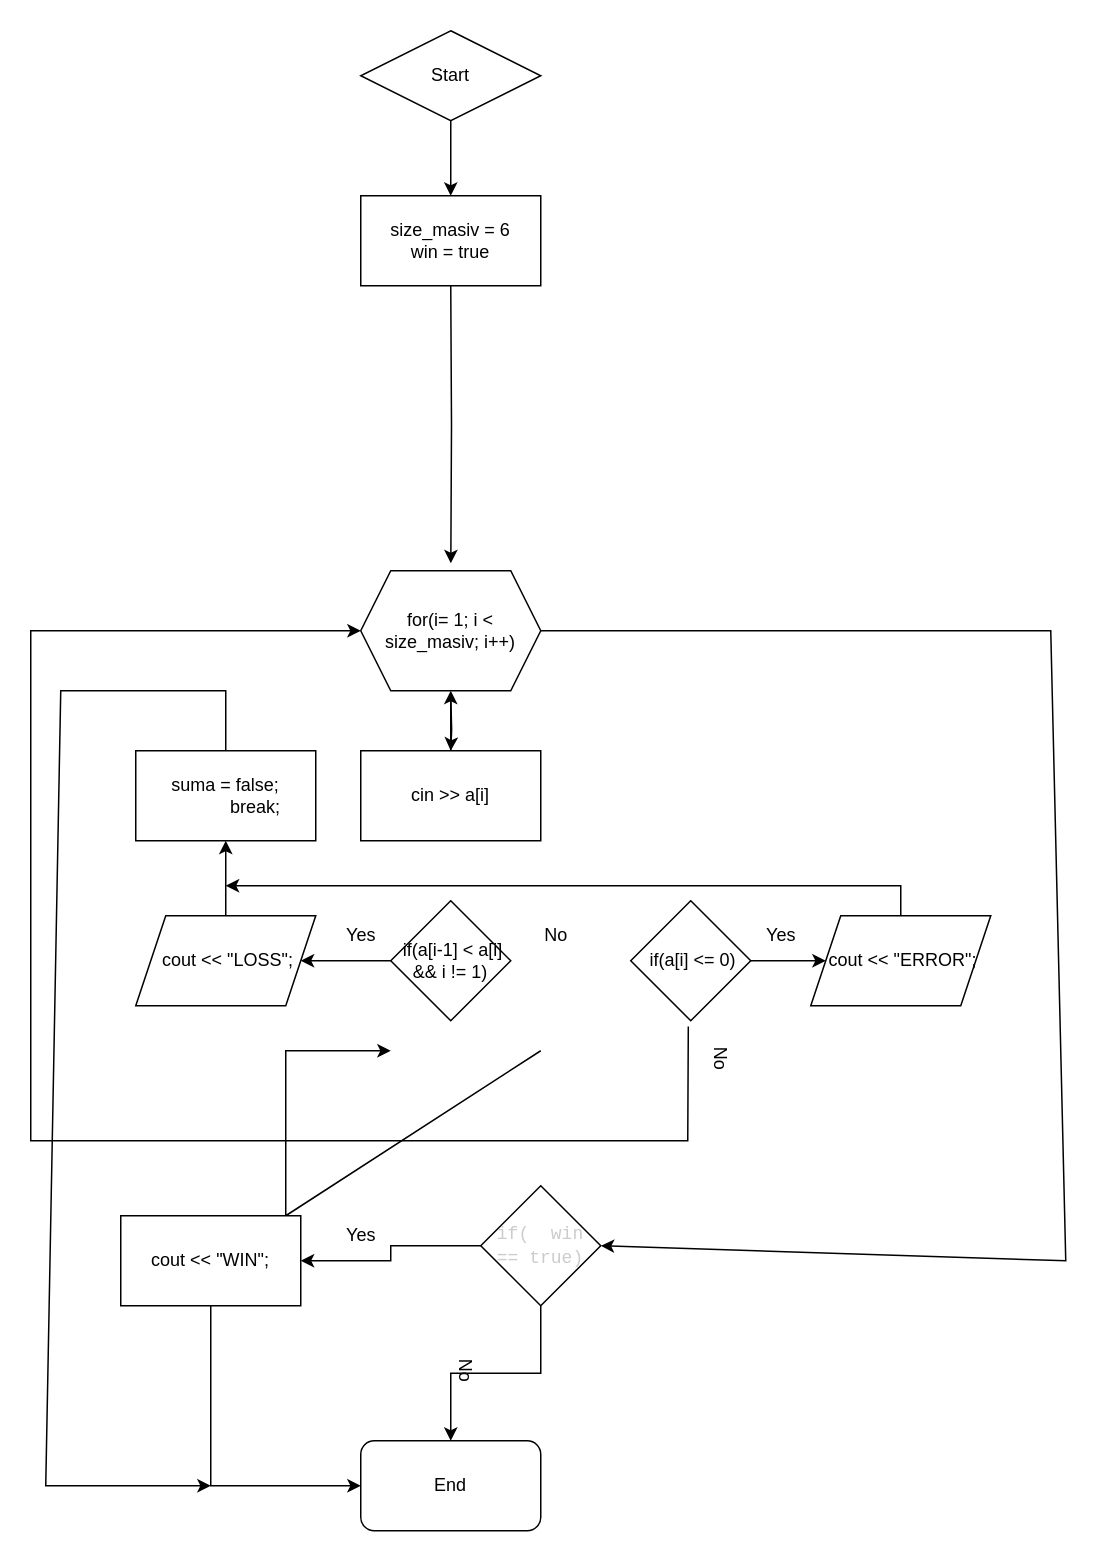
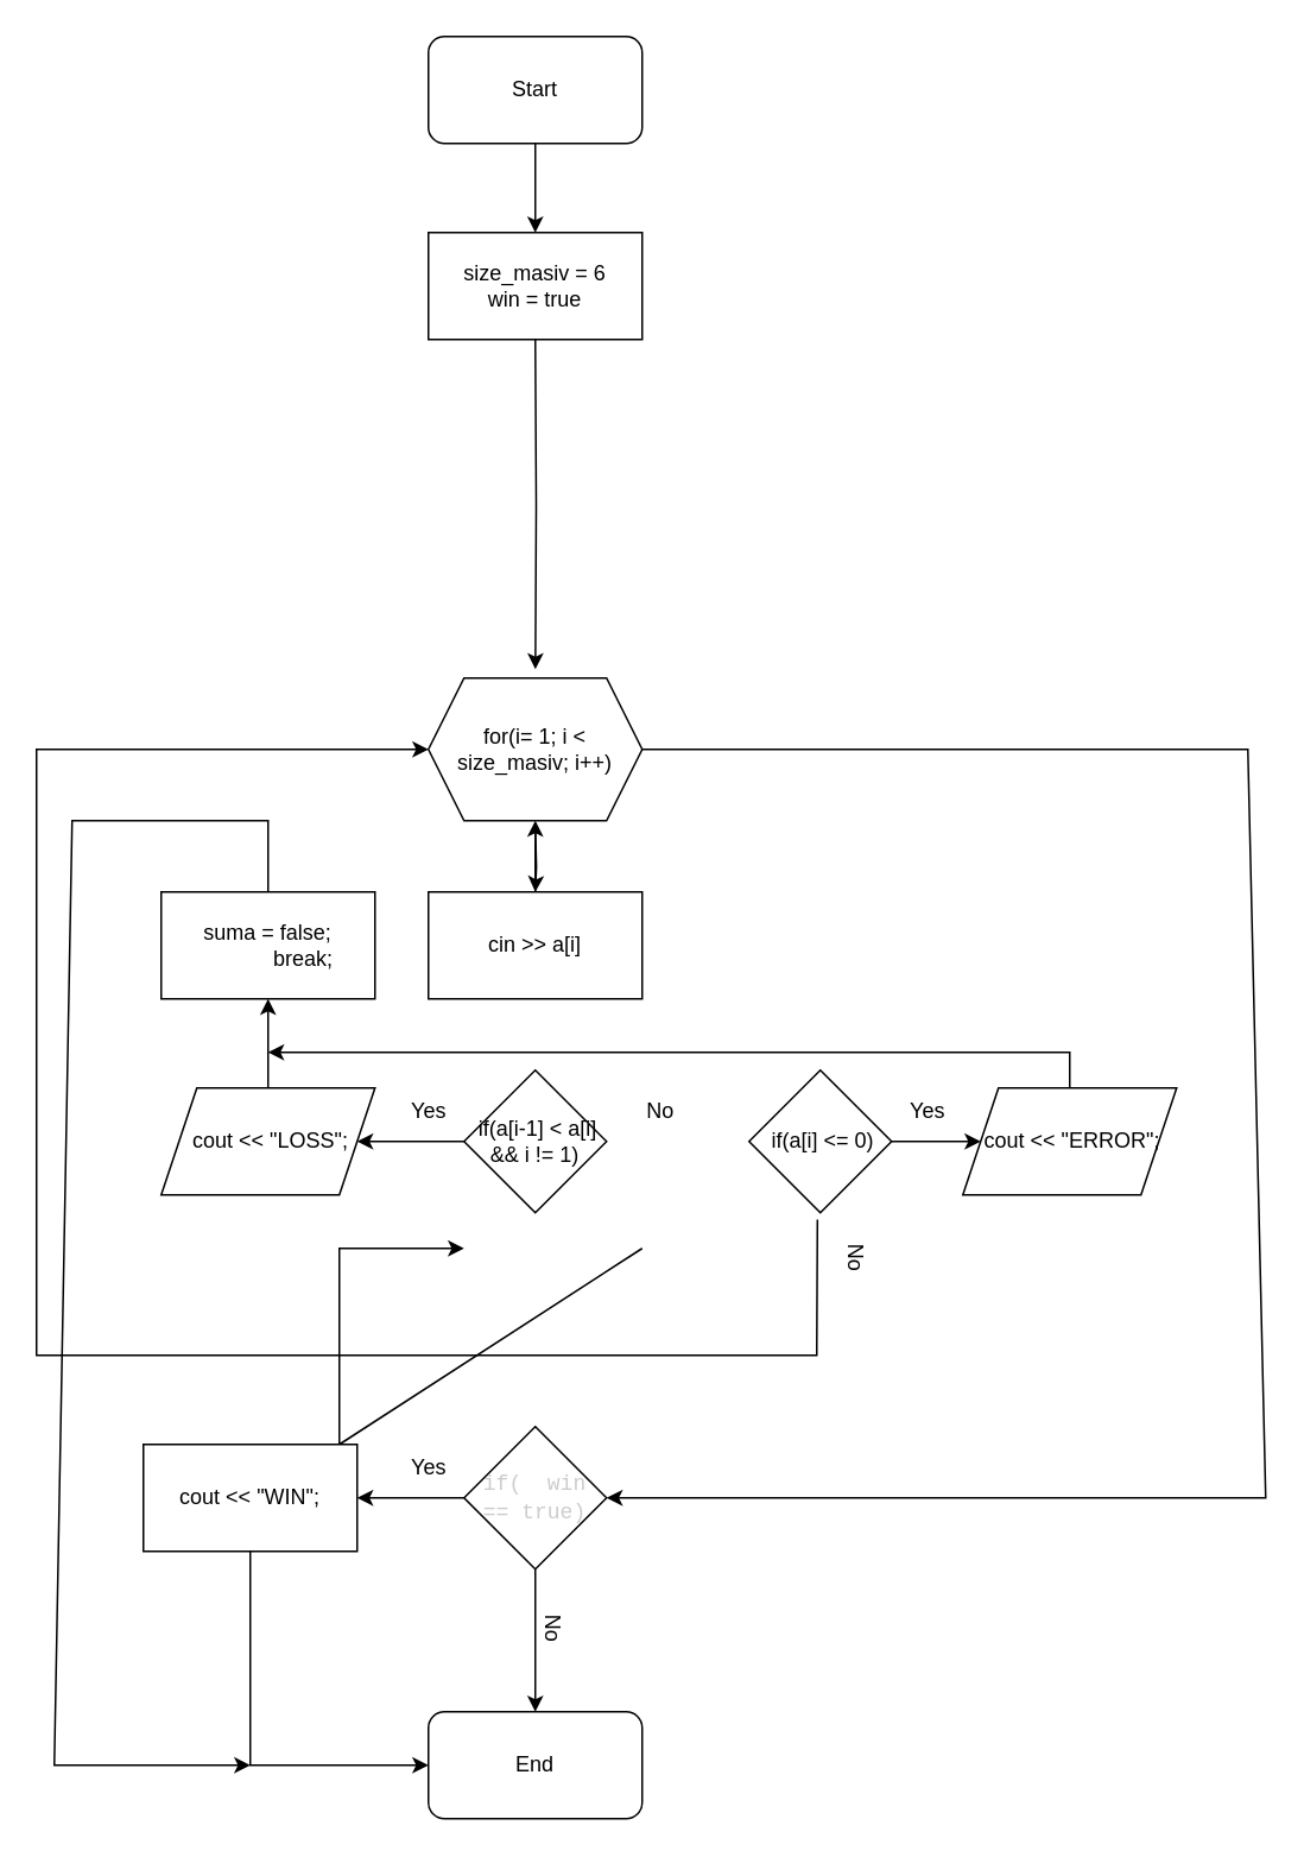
  <mxCell id="0" />
  <mxCell id="1" parent="0" />
  <mxCell id="2" style="edgeStyle=orthogonalEdgeStyle;rounded=0;orthogonalLoop=1;jettySize=auto;html=1;exitX=0.5;exitY=1;exitDx=0;exitDy=0;entryX=0.5;entryY=0;entryDx=0;entryDy=0;" parent="1" source="3" edge="1"><mxGeometry relative="1" as="geometry"><mxPoint x="300" y="130" as="targetPoint" /></mxGeometry></mxCell>
- <mxCell id="3" value="Start" style="rhombus;whiteSpace=wrap;html=1;" parent="1" vertex="1"><mxGeometry x="240" y="20" width="120" height="60" as="geometry" /></mxCell>
+ <mxCell id="3" value="Start" style="rounded=1;whiteSpace=wrap;html=1;" parent="1" vertex="1"><mxGeometry x="240" y="20" width="120" height="60" as="geometry" /></mxCell>
  <mxCell id="4" value="" style="edgeStyle=orthogonalEdgeStyle;rounded=0;orthogonalLoop=1;jettySize=auto;html=1;" parent="1" edge="1"><mxGeometry relative="1" as="geometry"><mxPoint x="300" y="190" as="sourcePoint" /><mxPoint x="300.053" y="375.059" as="targetPoint" /></mxGeometry></mxCell>
  <mxCell id="5" value="" style="endArrow=classic;html=1;rounded=0;exitX=0;exitY=0.5;exitDx=0;exitDy=0;entryX=0;entryY=0.5;entryDx=0;entryDy=0;" edge="1" parent="1"><mxGeometry width="50" height="50" relative="1" as="geometry"><mxPoint x="360" y="700" as="sourcePoint" /><mxPoint x="260" y="700" as="targetPoint" /><Array as="points"><mxPoint x="190" y="810" /><mxPoint x="190" y="700" /></Array></mxGeometry></mxCell>
  <mxCell id="6" value="size_masiv = 6&lt;br&gt;win = true" style="rounded=0;whiteSpace=wrap;html=1;" vertex="1" parent="1"><mxGeometry x="240" y="130" width="120" height="60" as="geometry" /></mxCell>
  <mxCell id="7" value="" style="edgeStyle=orthogonalEdgeStyle;rounded=0;orthogonalLoop=1;jettySize=auto;html=1;" edge="1" parent="1" target="9"><mxGeometry relative="1" as="geometry"><mxPoint x="300.053" y="464.941" as="sourcePoint" /></mxGeometry></mxCell>
  <mxCell id="8" value="" style="edgeStyle=orthogonalEdgeStyle;rounded=0;orthogonalLoop=1;jettySize=auto;html=1;" edge="1" parent="1" source="9" target="10"><mxGeometry relative="1" as="geometry" /></mxCell>
  <mxCell id="9" value="cin &amp;gt;&amp;gt; a[i]" style="rounded=0;whiteSpace=wrap;html=1;" vertex="1" parent="1"><mxGeometry x="240" y="500" width="120" height="60" as="geometry" /></mxCell>
  <mxCell id="10" value="for(i= 1; i &amp;lt; size_masiv; i++)" style="shape=hexagon;perimeter=hexagonPerimeter2;whiteSpace=wrap;html=1;fixedSize=1;" vertex="1" parent="1"><mxGeometry x="240" y="380" width="120" height="80" as="geometry" /></mxCell>
  <mxCell id="11" value="" style="edgeStyle=orthogonalEdgeStyle;rounded=0;orthogonalLoop=1;jettySize=auto;html=1;" edge="1" parent="1" source="12"><mxGeometry relative="1" as="geometry"><mxPoint x="200" y="640" as="targetPoint" /></mxGeometry></mxCell>
  <mxCell id="12" value="&amp;nbsp;if(a[i-1] &amp;lt; a[i] &amp;amp;&amp;amp; i != 1)" style="rhombus;whiteSpace=wrap;html=1;" vertex="1" parent="1"><mxGeometry x="260" y="600" width="80" height="80" as="geometry" /></mxCell>
  <mxCell id="13" value="" style="edgeStyle=orthogonalEdgeStyle;rounded=0;orthogonalLoop=1;jettySize=auto;html=1;" edge="1" parent="1" source="14" target="15"><mxGeometry relative="1" as="geometry" /></mxCell>
  <mxCell id="14" value="&amp;nbsp;cout &amp;lt;&amp;lt; &quot;LOSS&quot;;" style="shape=parallelogram;perimeter=parallelogramPerimeter;whiteSpace=wrap;html=1;fixedSize=1;" vertex="1" parent="1"><mxGeometry x="90" y="610" width="120" height="60" as="geometry" /></mxCell>
  <mxCell id="15" value="&lt;div&gt;suma = false;&lt;/div&gt;&lt;div&gt;&amp;nbsp; &amp;nbsp; &amp;nbsp; &amp;nbsp; &amp;nbsp; &amp;nbsp; break;&lt;/div&gt;" style="rounded=0;whiteSpace=wrap;html=1;" vertex="1" parent="1"><mxGeometry x="90" y="500" width="120" height="60" as="geometry" /></mxCell>
  <mxCell id="16" value="Yes" style="text;html=1;align=center;verticalAlign=middle;resizable=0;points=[];autosize=1;strokeColor=none;fillColor=none;" vertex="1" parent="1"><mxGeometry x="220" y="608" width="40" height="30" as="geometry" /></mxCell>
  <mxCell id="17" value="" style="edgeStyle=orthogonalEdgeStyle;rounded=0;orthogonalLoop=1;jettySize=auto;html=1;" edge="1" parent="1" source="18" target="21"><mxGeometry relative="1" as="geometry" /></mxCell>
  <mxCell id="18" value="&amp;nbsp;if(a[i] &amp;lt;= 0)" style="rhombus;whiteSpace=wrap;html=1;" vertex="1" parent="1"><mxGeometry x="420" y="600" width="80" height="80" as="geometry" /></mxCell>
  <mxCell id="19" value="No" style="text;html=1;align=center;verticalAlign=middle;resizable=0;points=[];autosize=1;strokeColor=none;fillColor=none;" vertex="1" parent="1"><mxGeometry x="350" y="608" width="40" height="30" as="geometry" /></mxCell>
  <mxCell id="20" value="" style="edgeStyle=orthogonalEdgeStyle;rounded=0;orthogonalLoop=1;jettySize=auto;html=1;" edge="1" parent="1" source="21"><mxGeometry relative="1" as="geometry"><mxPoint x="150" y="590" as="targetPoint" /><Array as="points"><mxPoint x="600" y="590" /></Array></mxGeometry></mxCell>
  <mxCell id="21" value="&amp;nbsp;cout &amp;lt;&amp;lt; &quot;ERROR&quot;;" style="shape=parallelogram;perimeter=parallelogramPerimeter;whiteSpace=wrap;html=1;fixedSize=1;" vertex="1" parent="1"><mxGeometry x="540" y="610" width="120" height="60" as="geometry" /></mxCell>
  <mxCell id="22" value="Yes" style="text;html=1;align=center;verticalAlign=middle;resizable=0;points=[];autosize=1;strokeColor=none;fillColor=none;" vertex="1" parent="1"><mxGeometry x="500" y="608" width="40" height="30" as="geometry" /></mxCell>
  <mxCell id="23" value="No" style="text;html=1;align=center;verticalAlign=middle;resizable=0;points=[];autosize=1;strokeColor=none;fillColor=none;rotation=90;" vertex="1" parent="1"><mxGeometry x="460" y="690" width="40" height="30" as="geometry" /></mxCell>
  <mxCell id="24" value="" style="edgeStyle=orthogonalEdgeStyle;rounded=0;orthogonalLoop=1;jettySize=auto;html=1;" edge="1" parent="1" source="26" target="27"><mxGeometry relative="1" as="geometry" /></mxCell>
  <mxCell id="25" value="" style="edgeStyle=orthogonalEdgeStyle;rounded=0;orthogonalLoop=1;jettySize=auto;html=1;" edge="1" parent="1" source="26" target="29"><mxGeometry relative="1" as="geometry" /></mxCell>
- <mxCell id="26" value="&lt;font face=&quot;Consolas, Courier New, monospace&quot; color=&quot;#cccccc&quot;&gt;if(&amp;nbsp; win == true)&lt;/font&gt;" style="rhombus;whiteSpace=wrap;html=1;" vertex="1" parent="1"><mxGeometry x="320" y="790" width="80" height="80" as="geometry" /></mxCell>
+ <mxCell id="26" value="&lt;font face=&quot;Consolas, Courier New, monospace&quot; color=&quot;#cccccc&quot;&gt;if(&amp;nbsp; win == true)&lt;/font&gt;" style="rhombus;whiteSpace=wrap;html=1;" vertex="1" parent="1"><mxGeometry x="260" y="800" width="80" height="80" as="geometry" /></mxCell>
  <mxCell id="27" value="cout &amp;lt;&amp;lt; &quot;WIN&quot;;" style="rounded=0;whiteSpace=wrap;html=1;" vertex="1" parent="1"><mxGeometry x="80" y="810" width="120" height="60" as="geometry" /></mxCell>
  <mxCell id="28" value="Yes" style="text;html=1;align=center;verticalAlign=middle;resizable=0;points=[];autosize=1;strokeColor=none;fillColor=none;" vertex="1" parent="1"><mxGeometry x="220" y="808" width="40" height="30" as="geometry" /></mxCell>
  <mxCell id="29" value="End" style="rounded=1;whiteSpace=wrap;html=1;" vertex="1" parent="1"><mxGeometry x="240" y="960" width="120" height="60" as="geometry" /></mxCell>
  <mxCell id="30" value="No" style="text;html=1;align=center;verticalAlign=middle;resizable=0;points=[];autosize=1;strokeColor=none;fillColor=none;rotation=90;" vertex="1" parent="1"><mxGeometry x="290" y="898" width="40" height="30" as="geometry" /></mxCell>
  <mxCell id="31" value="" style="endArrow=classic;html=1;rounded=0;exitX=0.5;exitY=1;exitDx=0;exitDy=0;entryX=0;entryY=0.5;entryDx=0;entryDy=0;" edge="1" parent="1" source="27" target="29"><mxGeometry width="50" height="50" relative="1" as="geometry"><mxPoint x="290" y="770" as="sourcePoint" /><mxPoint x="340" y="720" as="targetPoint" /><Array as="points"><mxPoint x="140" y="990" /></Array></mxGeometry></mxCell>
  <mxCell id="32" value="" style="endArrow=classic;html=1;rounded=0;exitX=-0.03;exitY=1.221;exitDx=0;exitDy=0;exitPerimeter=0;entryX=0;entryY=0.5;entryDx=0;entryDy=0;" edge="1" parent="1" source="23" target="10"><mxGeometry width="50" height="50" relative="1" as="geometry"><mxPoint x="180" y="580" as="sourcePoint" /><mxPoint x="20" y="420" as="targetPoint" /><Array as="points"><mxPoint x="458" y="760" /><mxPoint x="20" y="760" /><mxPoint x="20" y="420" /></Array></mxGeometry></mxCell>
  <mxCell id="33" value="" style="endArrow=classic;html=1;rounded=0;exitX=1;exitY=0.5;exitDx=0;exitDy=0;entryX=1;entryY=0.5;entryDx=0;entryDy=0;" edge="1" parent="1" source="10" target="26"><mxGeometry width="50" height="50" relative="1" as="geometry"><mxPoint x="180" y="580" as="sourcePoint" /><mxPoint x="710" y="810" as="targetPoint" /><Array as="points"><mxPoint x="700" y="420" /><mxPoint x="710" y="840" /></Array></mxGeometry></mxCell>
  <mxCell id="34" value="" style="endArrow=classic;html=1;rounded=0;exitX=0.5;exitY=0;exitDx=0;exitDy=0;" edge="1" parent="1" source="15"><mxGeometry width="50" height="50" relative="1" as="geometry"><mxPoint x="180" y="580" as="sourcePoint" /><mxPoint x="140" y="990" as="targetPoint" /><Array as="points"><mxPoint x="150" y="460" /><mxPoint x="40" y="460" /><mxPoint x="30" y="990" /></Array></mxGeometry></mxCell>
